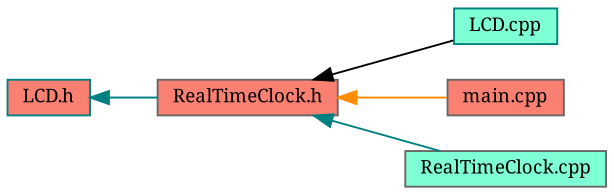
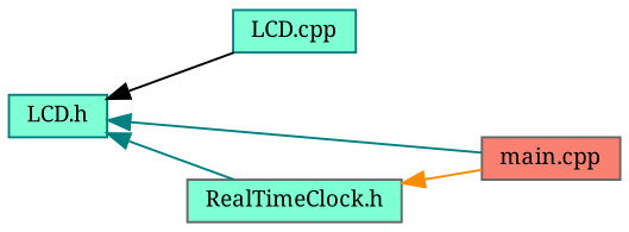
  digraph {
    fontname="Noto Serif"
    rankdir=LR
    node [color=gray40 fillcolor=salmon fontname="Noto Serif" fontsize=10 shape=record style=filled]
    edge [color=teal dir=back fontname="Noto Serif" fontsize=10 labelfontname=Helvetica labelfontsize=10 style=solid]
-   n1 [color=teal fontcolor=black height=0.2 label="LCD.h" width=0.4]
+   n1 [color=teal fillcolor=aquamarine fontcolor=black height=0.2 label="LCD.h" width=0.4]
    n2 [color=teal fillcolor=aquamarine height=0.2 label="LCD.cpp" width=0.4]
    n3 [height=0.2 label="main.cpp" width=0.4]
-   n4 [height=0.2 label="RealTimeClock.h" width=0.4]
-   n5 [fillcolor=aquamarine height=0.2 label="RealTimeClock.cpp" width=0.4]
-   n4 -> n2 [color=black]
+   n4 [fillcolor=aquamarine height=0.2 label="RealTimeClock.h" width=0.4]
+   n1 -> n2 [color=black]
+   n1 -> n3
    n1 -> n4
    n4 -> n3 [color=darkorange]
-   n4 -> n5
  }
